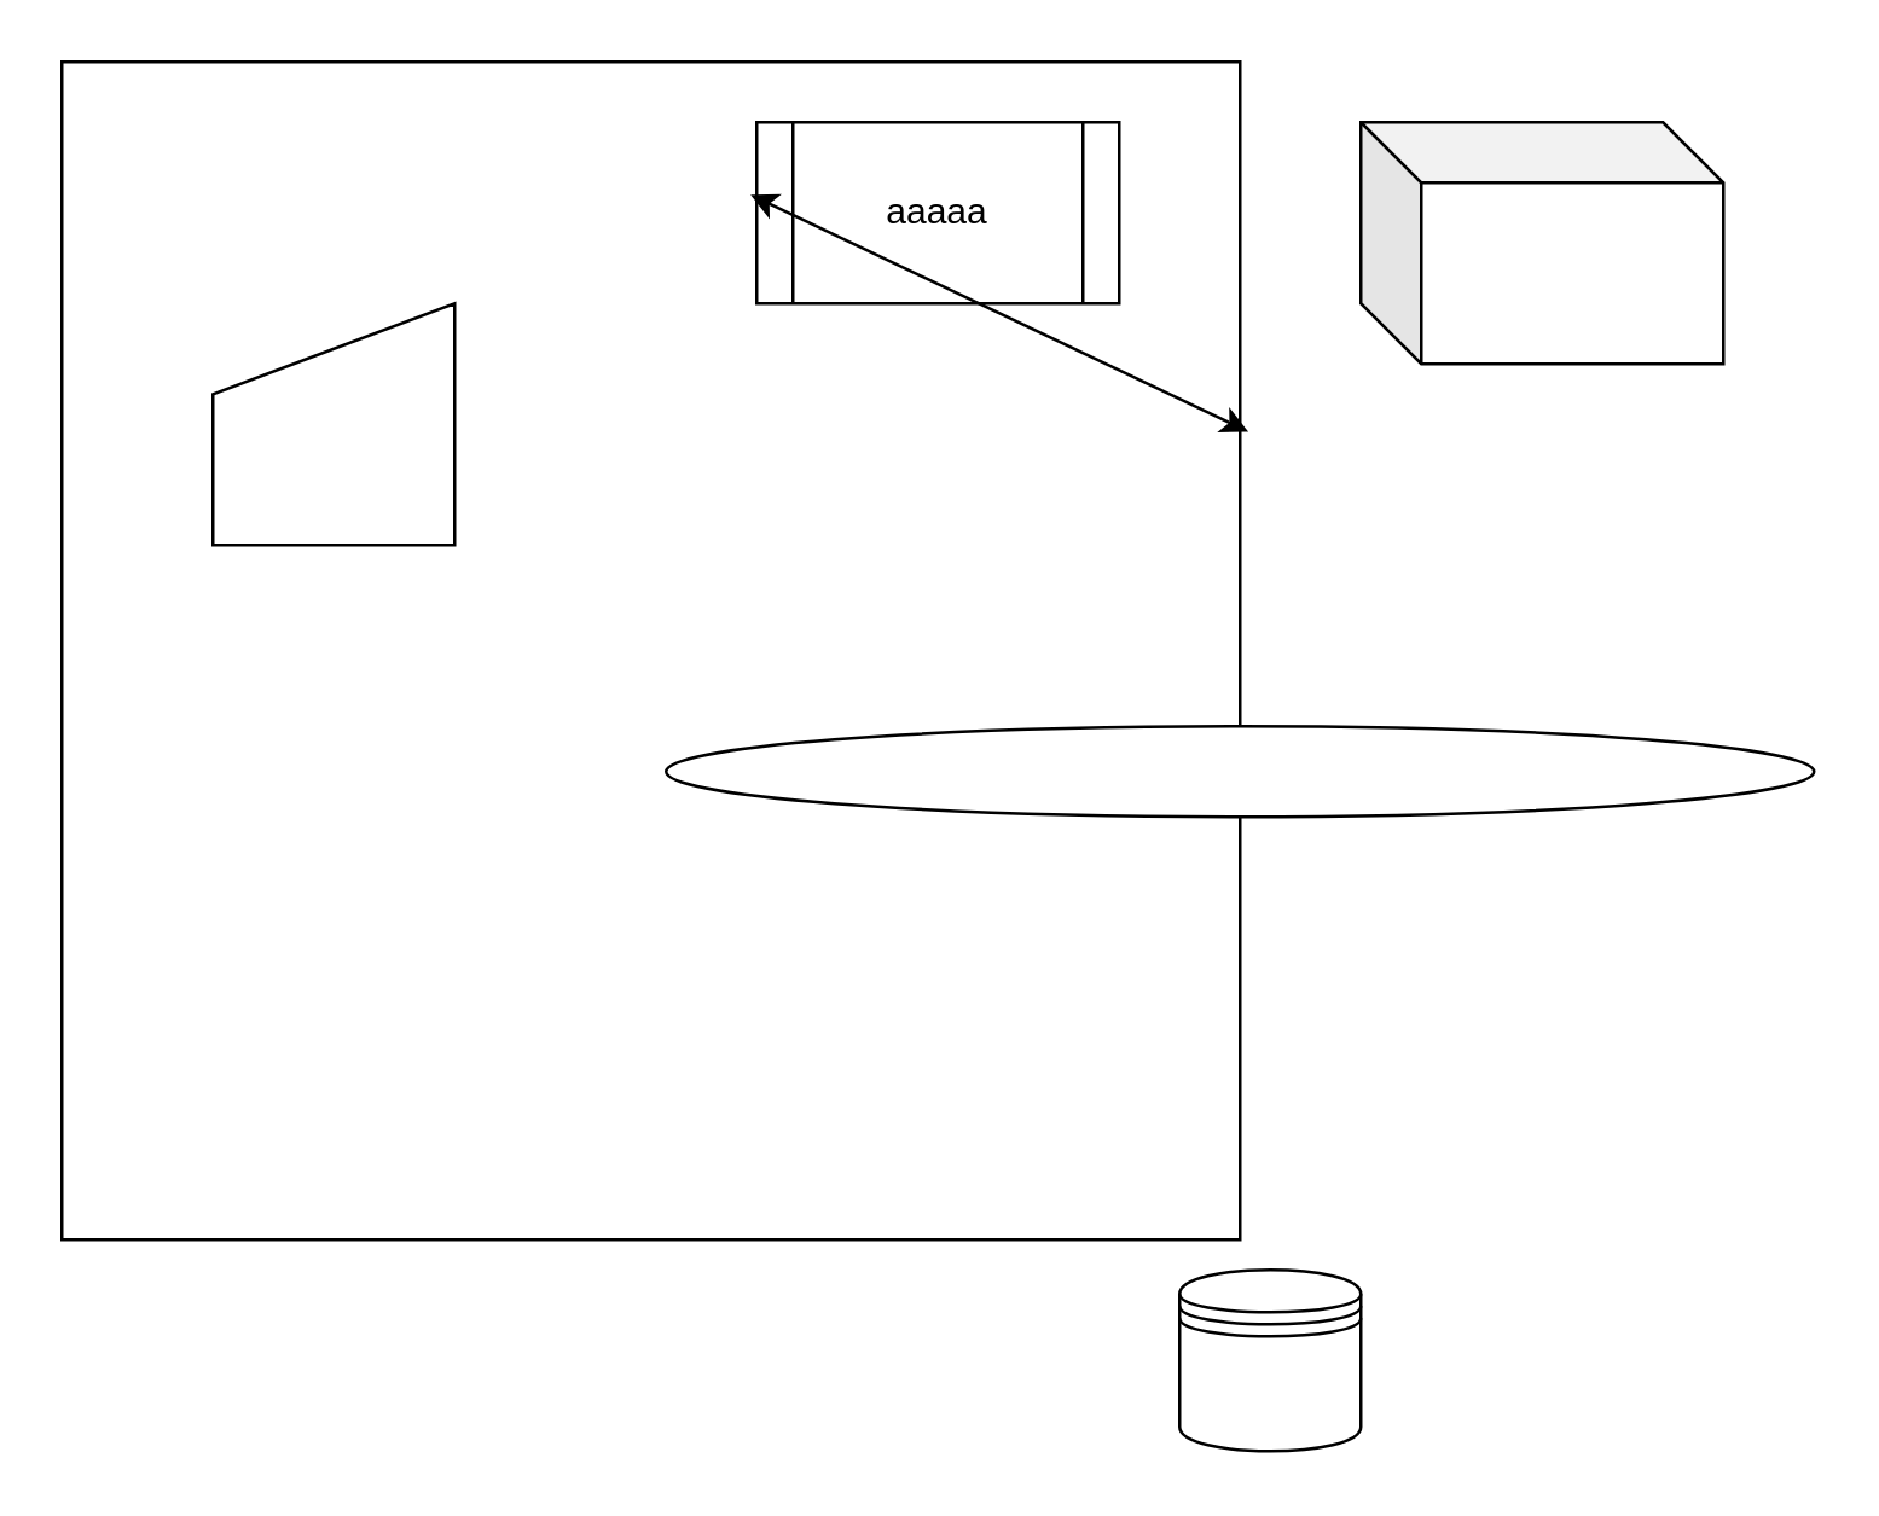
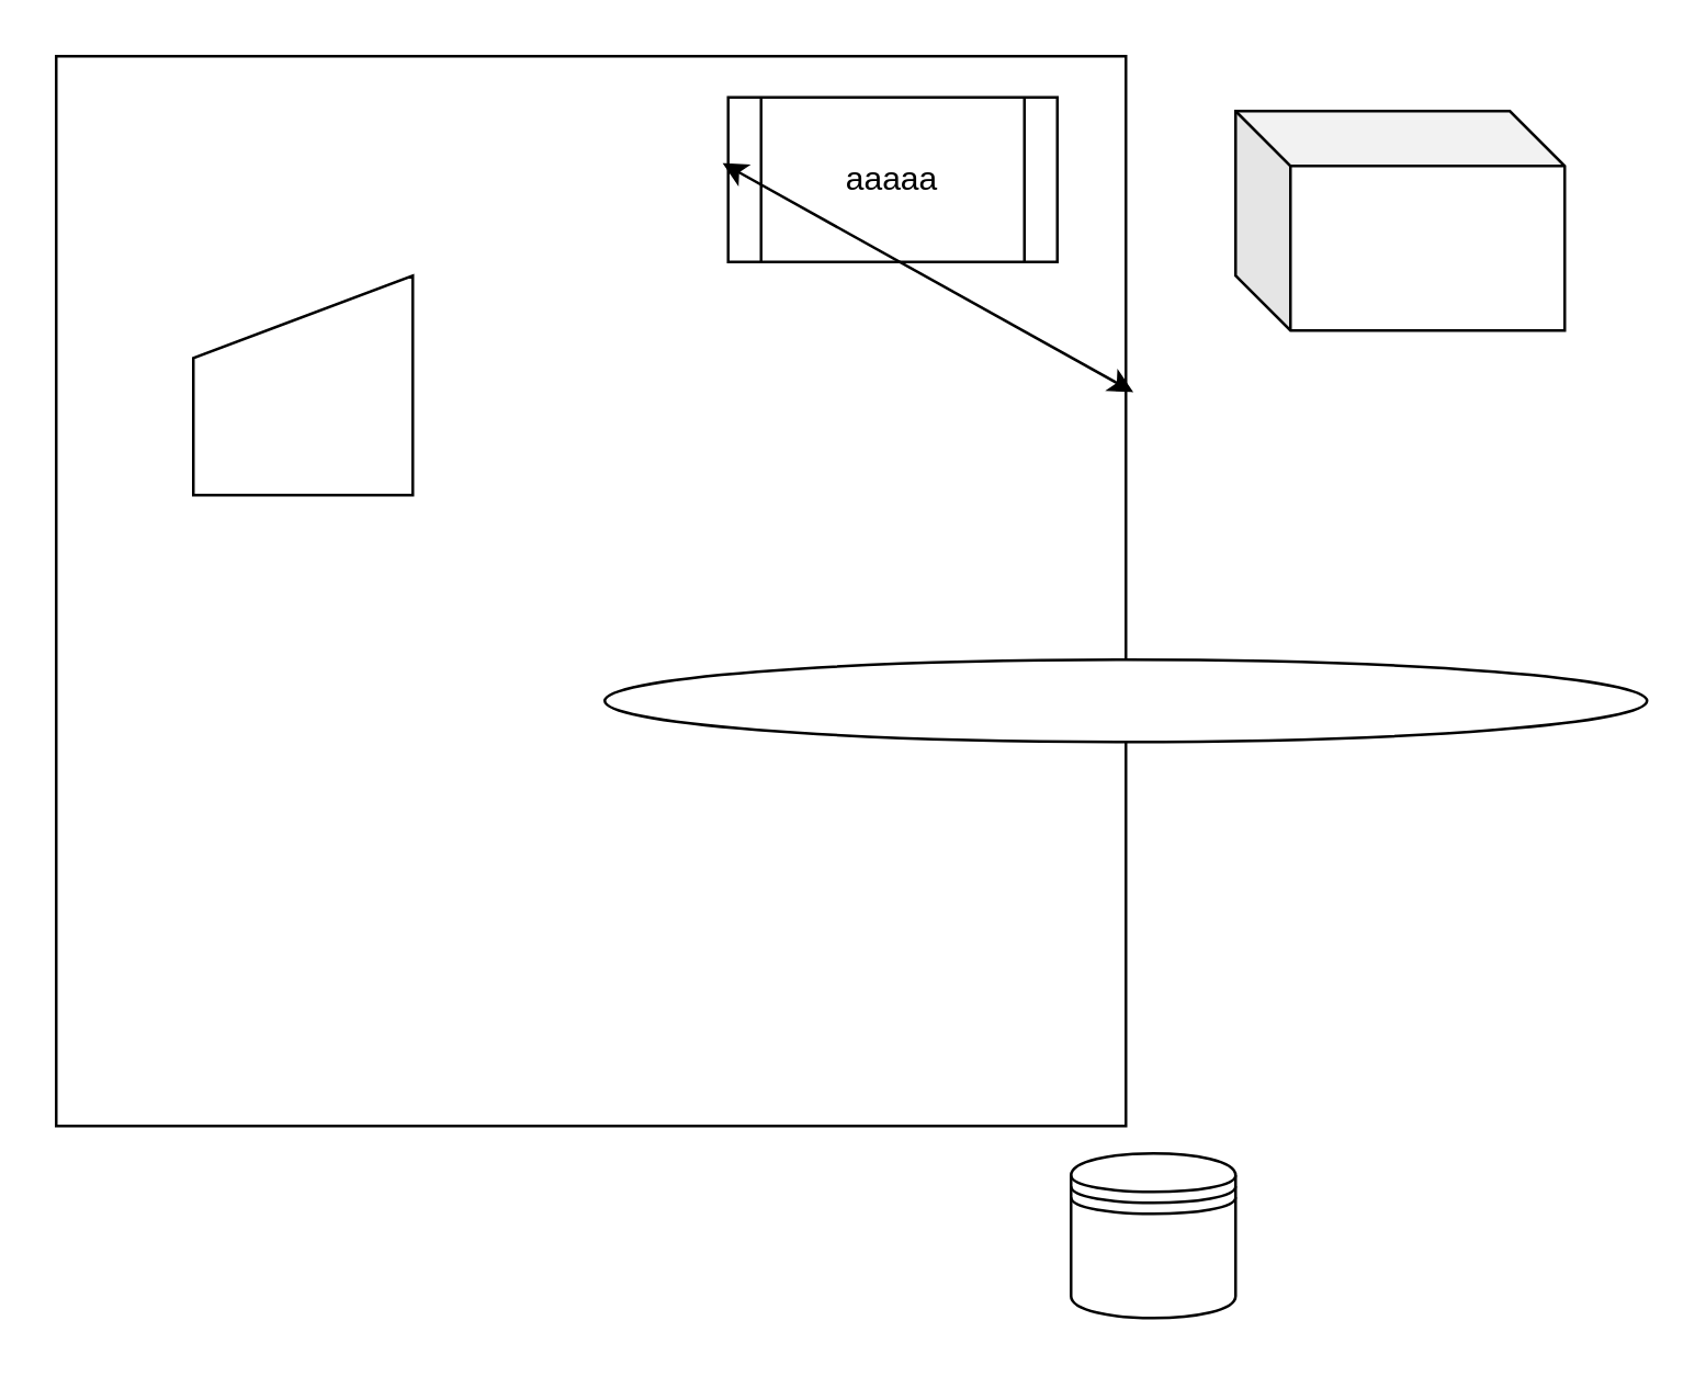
  <mxCell id="0" />
  <mxCell id="1" parent="0" />
  <mxCell id="2" value="" style="whiteSpace=wrap;html=1;aspect=fixed;" parent="1" vertex="1"><mxGeometry x="20" y="20" width="390" height="390" as="geometry" /></mxCell>
- <mxCell id="3" value="&lt;div&gt;aaaaa&lt;/div&gt;" style="shape=process;whiteSpace=wrap;html=1;backgroundOutline=1;" parent="1" vertex="1"><mxGeometry x="250" y="40" width="120" height="60" as="geometry" /></mxCell>
+ <mxCell id="3" value="&lt;div&gt;aaaaa&lt;/div&gt;" style="shape=process;whiteSpace=wrap;html=1;backgroundOutline=1;" parent="1" vertex="1"><mxGeometry x="265" y="35" width="120" height="60" as="geometry" /></mxCell>
  <mxCell id="4" value="" style="shape=cube;whiteSpace=wrap;html=1;boundedLbl=1;backgroundOutline=1;darkOpacity=0.05;darkOpacity2=0.1;" parent="1" vertex="1"><mxGeometry x="450" y="40" width="120" height="80" as="geometry" /></mxCell>
  <mxCell id="5" value="" style="endArrow=classic;startArrow=classic;html=1;rounded=0;entryX=-0.017;entryY=0.4;entryDx=0;entryDy=0;entryPerimeter=0;exitX=1.007;exitY=0.314;exitDx=0;exitDy=0;exitPerimeter=0;" parent="1" source="2" target="3" edge="1"><mxGeometry width="50" height="50" relative="1" as="geometry"><mxPoint x="110" y="260" as="sourcePoint" /><mxPoint x="160" y="210" as="targetPoint" /></mxGeometry></mxCell>
  <mxCell id="6" value="" style="ellipse;whiteSpace=wrap;html=1;" parent="1" vertex="1"><mxGeometry x="220" y="240" width="380" height="30" as="geometry" /></mxCell>
  <mxCell id="7" value="" style="shape=manualInput;whiteSpace=wrap;html=1;" vertex="1" parent="1"><mxGeometry x="70" y="100" width="80" height="80" as="geometry" /></mxCell>
  <mxCell id="8" value="" style="shape=datastore;whiteSpace=wrap;html=1;" vertex="1" parent="1"><mxGeometry x="390" y="420" width="60" height="60" as="geometry" /></mxCell>
